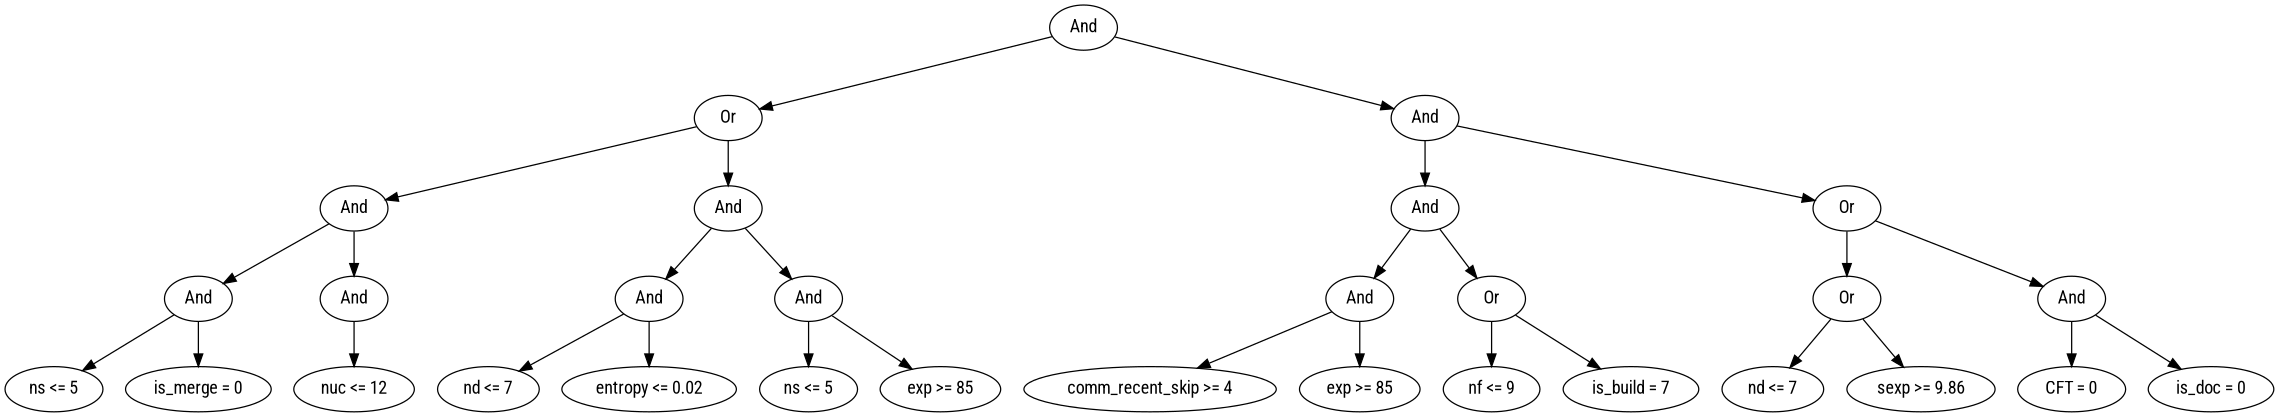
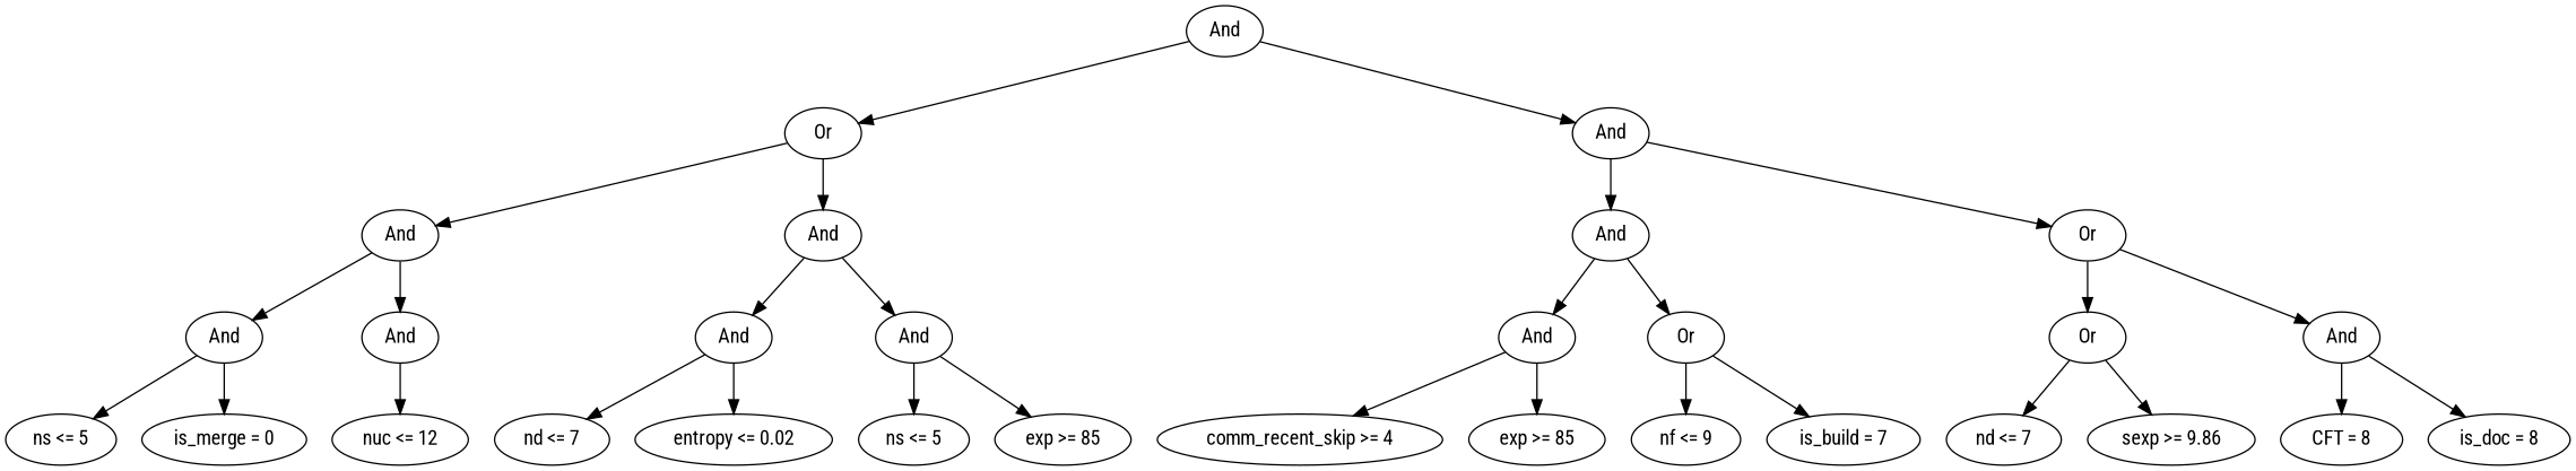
  digraph {
    fontname="Roboto Condensed"
    node [fontname="Roboto Condensed"]
    edge [fontname="Roboto Condensed"]
    n1 [height=0.5 label=And width=0.75]
    n2 [height=0.5 label=Or width=0.75]
    n3 [height=0.5 label=And width=0.75]
    n4 [height=0.5 label=And width=0.75]
    n5 [height=0.5 label=And width=0.75]
    n6 [height=0.5 label=And width=0.75]
    n7 [height=0.5 label=Or width=0.75]
    n8 [height=0.5 label=And width=0.75]
    n9 [height=0.5 label=And width=0.75]
    n10 [height=0.5 label=And width=0.75]
    n11 [height=0.5 label=And width=0.75]
    n12 [height=0.5 label=And width=0.75]
    n13 [height=0.5 label=Or width=0.75]
    n14 [height=0.5 label=Or width=0.75]
    n15 [height=0.5 label=And width=0.75]
    n16 [height=0.5 label="ns <= 5" width=1.0832]
    n17 [height=0.5 label="is_merge = 0" width=1.6068]
    n18 [height=0.5 label="nuc <= 12" width=1.336]
    n19 [height=0.5 label="nd <= 7" width=1.1193]
    n20 [height=0.5 label="entropy <= 0.02" width=1.9318]
    n21 [height=0.5 label="ns <= 5" width=1.0832]
    n22 [height=0.5 label="exp >= 85" width=1.336]
    n23 [height=0.5 label="comm_recent_skip >= 4" width=2.7984]
    n24 [height=0.5 label="exp >= 85" width=1.336]
    n25 [height=0.5 label="nf <= 9" width=1.0652]
    n26 [height=0.5 label="is_build = 7" width=1.4985]
    n27 [height=0.5 label="nd <= 7" width=1.1193]
    n28 [height=0.5 label="sexp >= 9.86" width=1.6429]
-   n29 [height=0.5 label="CFT = 0" width=1.1916]
-   n30 [height=0.5 label="is_doc = 0" width=1.3902]
+   n29 [height=0.5 label="CFT = 8" width=1.1916]
+   n30 [height=0.5 label="is_doc = 8" width=1.3902]
    n1 -> n2
    n1 -> n3
    n2 -> n4
    n2 -> n5
    n3 -> n6
    n3 -> n7
    n4 -> n8
    n4 -> n9
    n5 -> n10
    n5 -> n11
    n6 -> n12
    n6 -> n13
    n7 -> n14
    n7 -> n15
    n8 -> n16
    n8 -> n17
    n9 -> n18
    n10 -> n19
    n10 -> n20
    n11 -> n21
    n11 -> n22
    n12 -> n23
    n12 -> n24
    n13 -> n25
    n13 -> n26
    n14 -> n27
    n14 -> n28
    n15 -> n29
    n15 -> n30
  }
